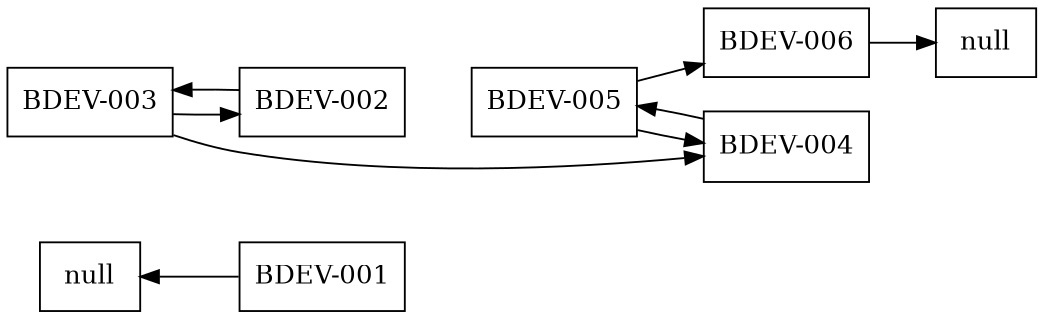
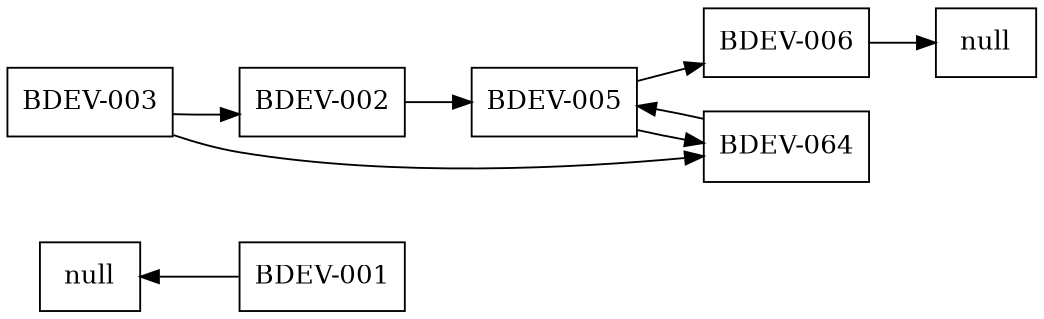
  digraph {
    rankdir=LR
    node [shape=record]
    n1 [label=null]
    n2 [label="BDEV-001"]
    n3 [label=null]
    n4 [label="BDEV-002"]
    n5 [label="BDEV-003"]
-   n6 [label="BDEV-004"]
+   n6 [label="BDEV-064"]
    n7 [label="BDEV-005"]
    n8 [label="BDEV-006"]
    n1 -> n2 [dir=back]
-   n4 -> n5
+   n4 -> n7
    n5 -> n4
    n5 -> n6
    n6 -> n7
    n7 -> n6
    n7 -> n8
    n8 -> n3
  }
